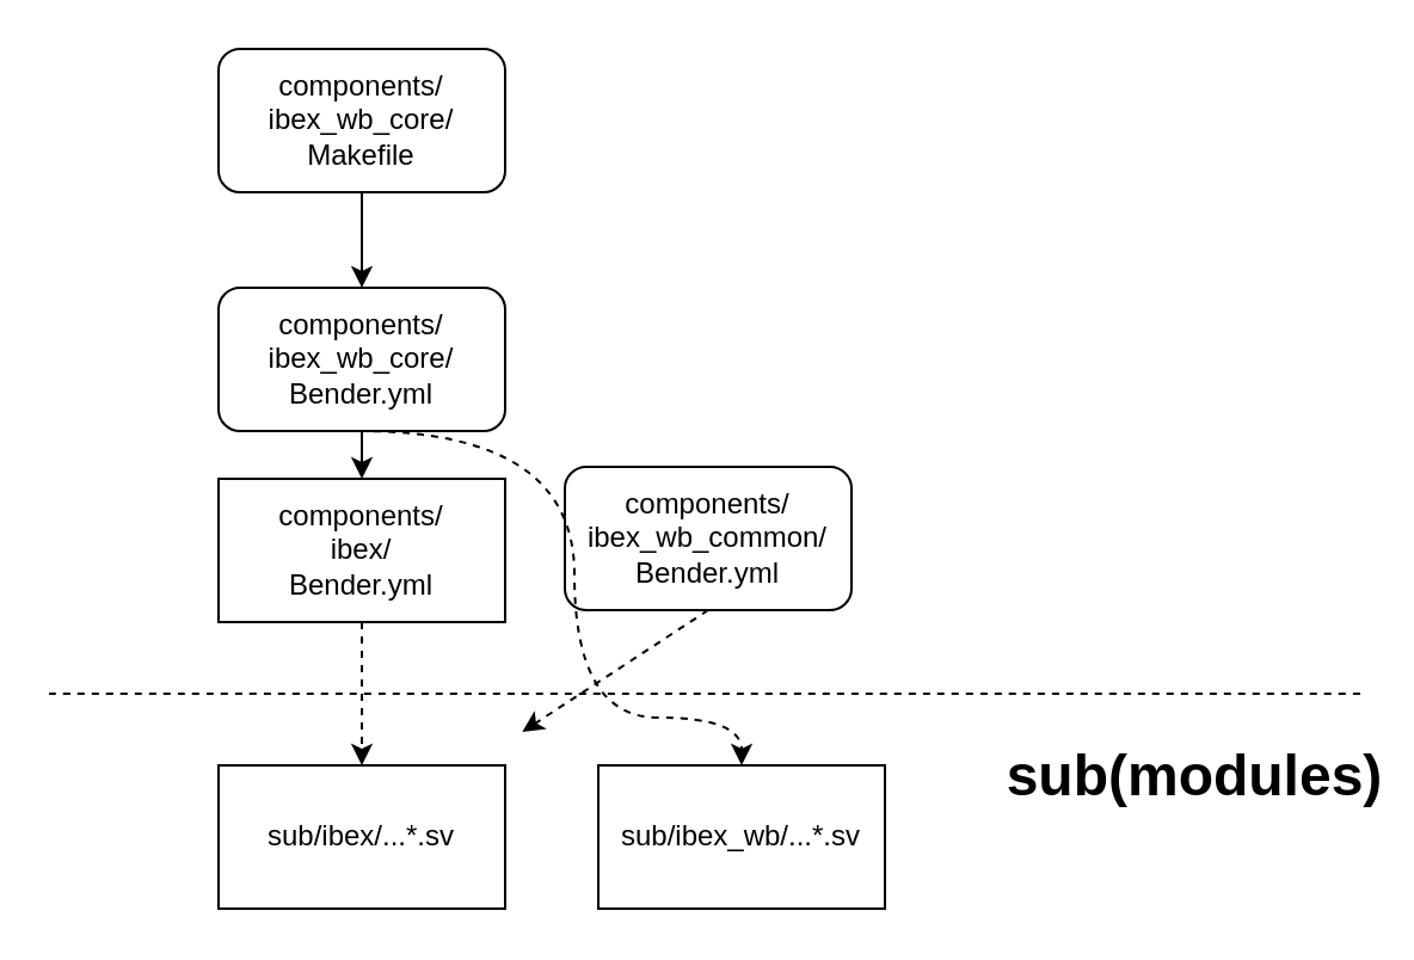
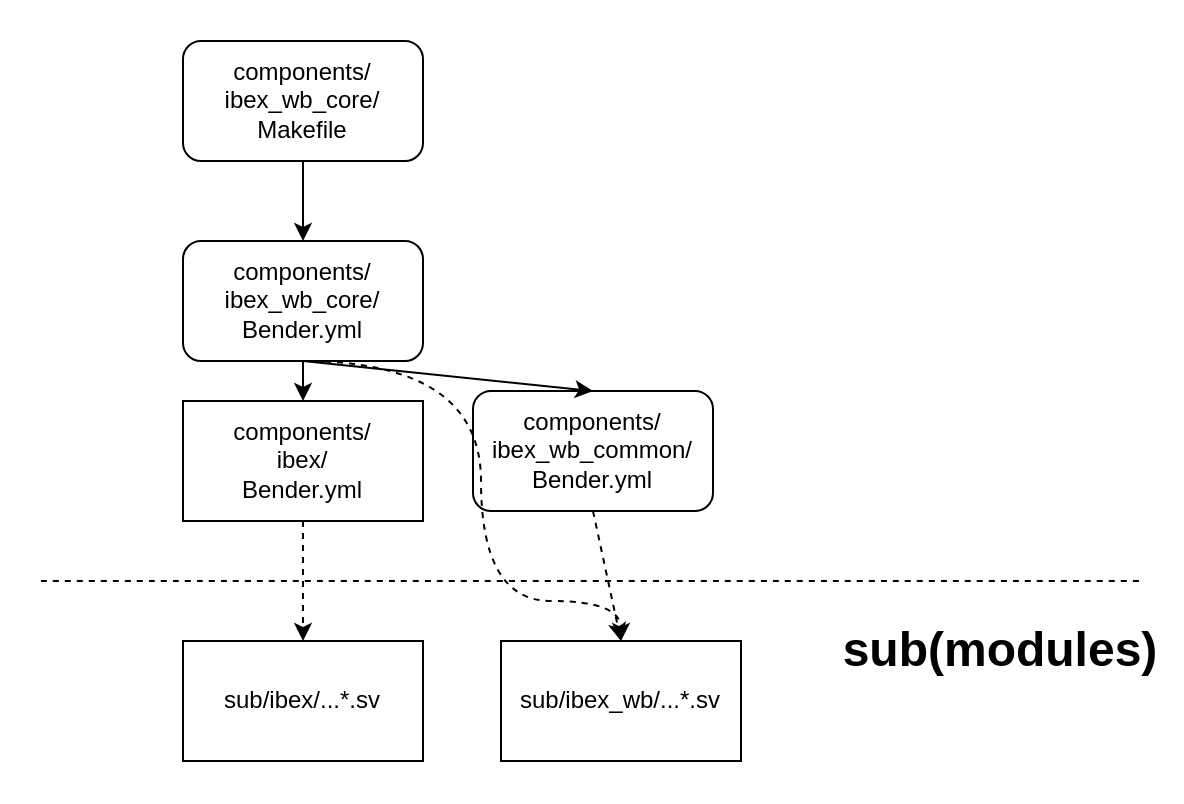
  <mxCell id="0" />
  <mxCell id="1" parent="0" />
  <mxCell id="2" value="components/&lt;br&gt;ibex_wb_core/&lt;br&gt;Makefile" style="rounded=1;whiteSpace=wrap;html=1;" parent="1" vertex="1"><mxGeometry x="91" y="20" width="120" height="60" as="geometry" /></mxCell>
  <mxCell id="3" value="" style="endArrow=classic;html=1;rounded=0;exitX=0.5;exitY=1;exitDx=0;exitDy=0;" parent="1" source="2" target="4" edge="1"><mxGeometry width="50" height="50" relative="1" as="geometry"><mxPoint x="330" y="210" as="sourcePoint" /><mxPoint x="250" y="61.321" as="targetPoint" /></mxGeometry></mxCell>
  <mxCell id="4" value="components/&lt;br&gt;ibex_wb_core/&lt;br&gt;Bender.yml" style="rounded=1;whiteSpace=wrap;html=1;" parent="1" vertex="1"><mxGeometry x="91" y="120" width="120" height="60" as="geometry" /></mxCell>
  <mxCell id="5" value="components/&lt;br&gt;ibex/&lt;br&gt;Bender.yml" style="whiteSpace=wrap;html=1;rounded=0;" parent="1" vertex="1"><mxGeometry x="91" y="200" width="120" height="60" as="geometry" /></mxCell>
  <mxCell id="6" value="components/&lt;br&gt;ibex_wb_common/&lt;br&gt;Bender.yml" style="rounded=1;whiteSpace=wrap;html=1;" parent="1" vertex="1"><mxGeometry x="236" y="195" width="120" height="60" as="geometry" /></mxCell>
  <mxCell id="7" value="" style="endArrow=classic;html=1;rounded=0;exitX=0.5;exitY=1;exitDx=0;exitDy=0;" parent="1" source="4" target="5" edge="1"><mxGeometry width="50" height="50" relative="1" as="geometry"><mxPoint x="120" y="370" as="sourcePoint" /><mxPoint x="170" y="320" as="targetPoint" /></mxGeometry></mxCell>
+ <mxCell id="8" value="" style="endArrow=classic;html=1;rounded=0;exitX=0.5;exitY=1;exitDx=0;exitDy=0;entryX=0.5;entryY=0;entryDx=0;entryDy=0;" parent="1" source="4" target="6" edge="1"><mxGeometry width="50" height="50" relative="1" as="geometry"><mxPoint x="330" y="100" as="sourcePoint" /><mxPoint x="491" y="140" as="targetPoint" /></mxGeometry></mxCell>
  <mxCell id="9" value="sub/ibex/...*.sv" style="rounded=0;whiteSpace=wrap;html=1;" parent="1" vertex="1"><mxGeometry x="91" y="320" width="120" height="60" as="geometry" /></mxCell>
  <mxCell id="10" value="sub/ibex_wb/...*.sv" style="rounded=0;whiteSpace=wrap;html=1;" parent="1" vertex="1"><mxGeometry x="250" y="320" width="120" height="60" as="geometry" /></mxCell>
- <mxCell id="11" value="" style="endArrow=classic;html=1;rounded=0;targetPerimeterSpacing=14;strokeWidth=1;dashed=1;exitX=0.5;exitY=1;exitDx=0;exitDy=0;" parent="1" source="6" target="9" edge="1"><mxGeometry width="50" height="50" relative="1" as="geometry"><mxPoint x="480" y="190" as="sourcePoint" /><mxPoint x="481" y="330" as="targetPoint" /></mxGeometry></mxCell>
+ <mxCell id="11" value="" style="endArrow=classic;html=1;rounded=0;targetPerimeterSpacing=14;strokeWidth=1;entryX=0.5;entryY=0;entryDx=0;entryDy=0;dashed=1;exitX=0.5;exitY=1;exitDx=0;exitDy=0;" parent="1" source="6" target="10" edge="1"><mxGeometry width="50" height="50" relative="1" as="geometry"><mxPoint x="480" y="190" as="sourcePoint" /><mxPoint x="481" y="330" as="targetPoint" /></mxGeometry></mxCell>
  <mxCell id="12" value="" style="endArrow=classic;html=1;rounded=0;targetPerimeterSpacing=14;strokeWidth=1;entryX=0.5;entryY=0;entryDx=0;entryDy=0;dashed=1;exitX=0.5;exitY=1;exitDx=0;exitDy=0;" parent="1" source="5" target="9" edge="1"><mxGeometry width="50" height="50" relative="1" as="geometry"><mxPoint x="321" y="270" as="sourcePoint" /><mxPoint x="320" y="330" as="targetPoint" /></mxGeometry></mxCell>
  <mxCell id="13" value="" style="endArrow=classic;html=1;rounded=0;targetPerimeterSpacing=14;strokeWidth=1;dashed=1;edgeStyle=orthogonalEdgeStyle;curved=1;" parent="1" edge="1"><mxGeometry width="50" height="50" relative="1" as="geometry"><mxPoint x="150" y="180" as="sourcePoint" /><mxPoint x="310" y="320" as="targetPoint" /><Array as="points"><mxPoint x="240" y="180" /><mxPoint x="240" y="300" /><mxPoint x="310" y="300" /></Array></mxGeometry></mxCell>
  <mxCell id="14" value="" style="endArrow=none;dashed=1;html=1;rounded=0;targetPerimeterSpacing=14;strokeWidth=1;curved=1;" edge="1" parent="1"><mxGeometry width="50" height="50" relative="1" as="geometry"><mxPoint x="20" y="290" as="sourcePoint" /><mxPoint x="570" y="290" as="targetPoint" /></mxGeometry></mxCell>
  <mxCell id="15" value="sub(modules)" style="text;html=1;strokeColor=none;fillColor=none;align=center;verticalAlign=middle;whiteSpace=wrap;rounded=0;fontStyle=1;fontSize=24;" vertex="1" parent="1"><mxGeometry x="470" y="310" width="60" height="30" as="geometry" /></mxCell>
